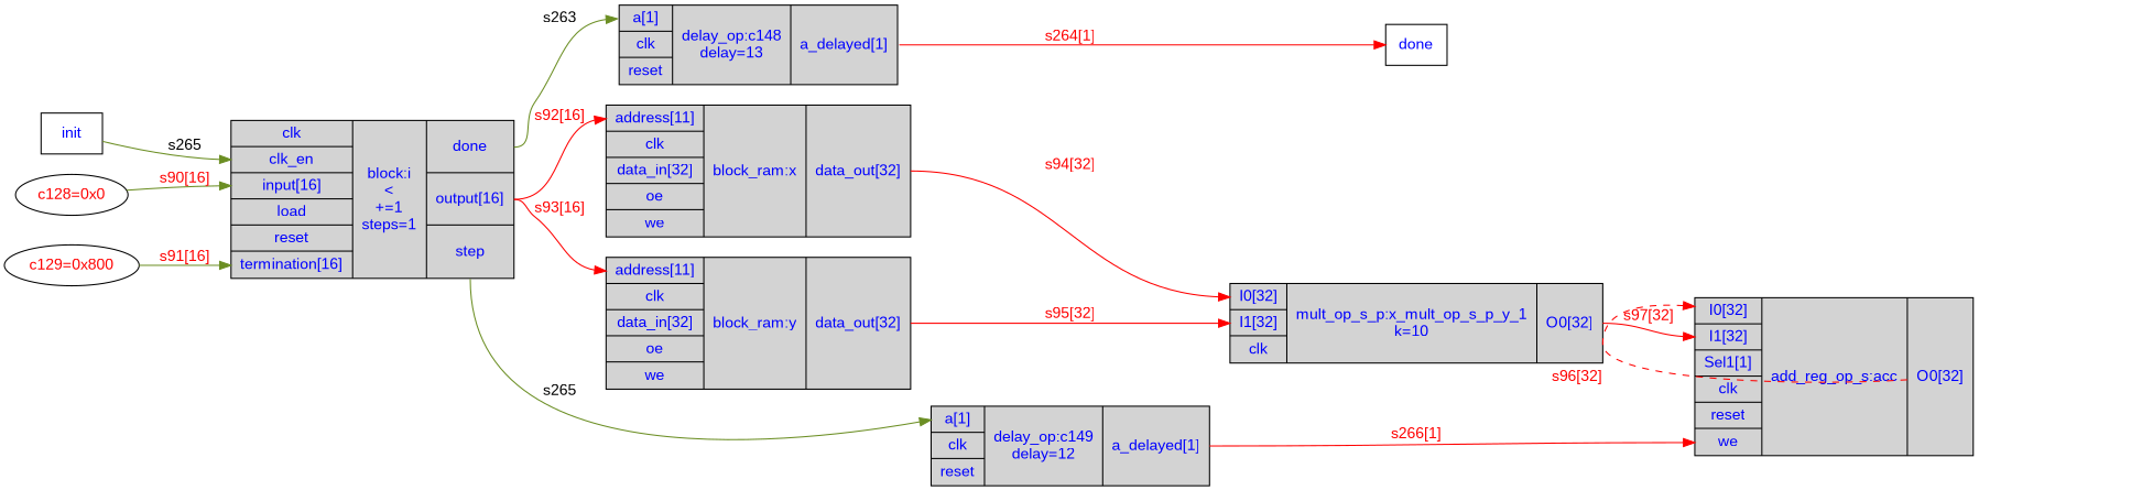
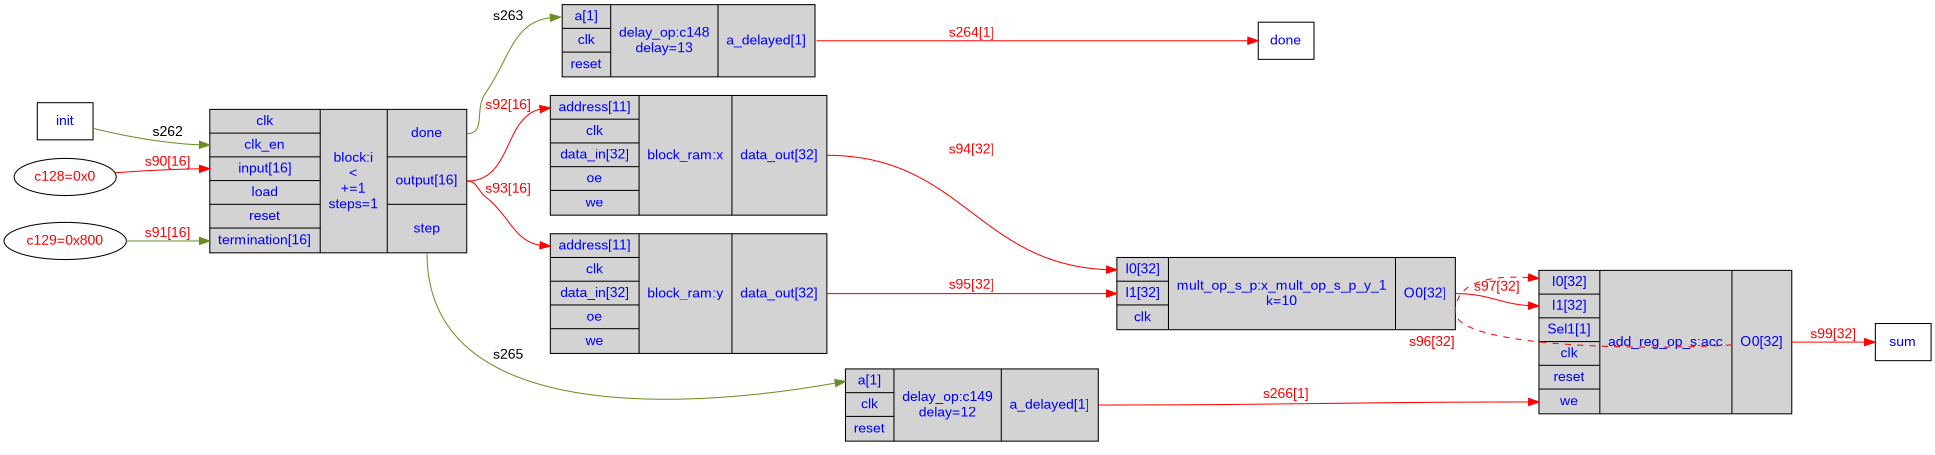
  digraph {
    fontname="Liberation Sans"
    rankdir=LR
    node [fontcolor=blue fontname="Liberation Sans" shape=record fillcolor=lightgray style=filled]
    edge [color=red fontcolor=red fontname="Liberation Sans"]
+   n1 [label=sum shape=msquare fillcolor="" style=""]
    n2 [label=done shape=msquare fillcolor="" style=""]
    n3 [fontcolor=red label="c128=0x0" shape="" fillcolor="" style=""]
    n4 [label="{{<clk>clk|<clk_en>clk_en|<input>input[16]|<load>load|<reset>reset|<termination>termination[16]}|block:i\n\<\n+=1\nsteps=1|{<done>done|<output>output[16]|<step>step}}"]
    n5 [label="{{<a>a[1]|<clk>clk|<reset>reset}|delay_op:c149\ndelay=12|{<a_delayed>a_delayed[1]}}"]
    n6 [label="{{<a>a[1]|<clk>clk|<reset>reset}|delay_op:c148\ndelay=13|{<a_delayed>a_delayed[1]}}"]
    n7 [label="{{<address>address[11]|<clk>clk|<data_in>data_in[32]|<oe>oe|<we>we}|block_ram:x|{<data_out>data_out[32]}}"]
    n8 [label="{{<address>address[11]|<clk>clk|<data_in>data_in[32]|<oe>oe|<we>we}|block_ram:y|{<data_out>data_out[32]}}"]
    n9 [label="{{<I0>I0[32]|<I1>I1[32]|<Sel1>Sel1[1]|<clk>clk|<reset>reset|<we>we}|add_reg_op_s:acc|{<O0>O0[32]}}"]
    n10 [label="{{<I0>I0[32]|<I1>I1[32]|<clk>clk}|mult_op_s_p:x_mult_op_s_p_y_1\nk=10|{<O0>O0[32]}}"]
    n11 [label=init shape=msquare fillcolor="" style=""]
    n12 [fontcolor=red label="c129=0x800" shape="" fillcolor="" style=""]
-   n3 -> n4 [color=olivedrab headport=input label="s90[16]"]
+   n3 -> n4 [headport=input label="s90[16]"]
    n4 -> n5 [color=olivedrab headport=a label=s265 tailport=step fontcolor=""]
    n4 -> n6 [color=olivedrab headport=a label=s263 tailport=done fontcolor=""]
    n4 -> n7 [headport=address label="s92[16]" tailport=output]
    n4 -> n8 [headport=address label="s93[16]" tailport=output]
    n5 -> n9 [headport=we label="s266[1]" tailport=a_delayed]
    n6 -> n2 [label="s264[1]" tailport=a_delayed]
    n7 -> n10 [headport=I0 label="s94[32]" tailport=data_out]
    n8 -> n10 [headport=I1 label="s95[32]" tailport=data_out]
+   n9 -> n1 [label="s99[32]" tailport=O0]
    n9 -> n9 [headport=I0 label="s96[32]" style=dashed tailport=O0]
    n10 -> n9 [headport=I1 label="s97[32]" tailport=O0]
-   n11 -> n4 [color=olivedrab headport=clk_en label=s265 fontcolor=""]
+   n11 -> n4 [color=olivedrab headport=clk_en label=s262 fontcolor=""]
    n12 -> n4 [color=olivedrab headport=termination label="s91[16]"]
  }
